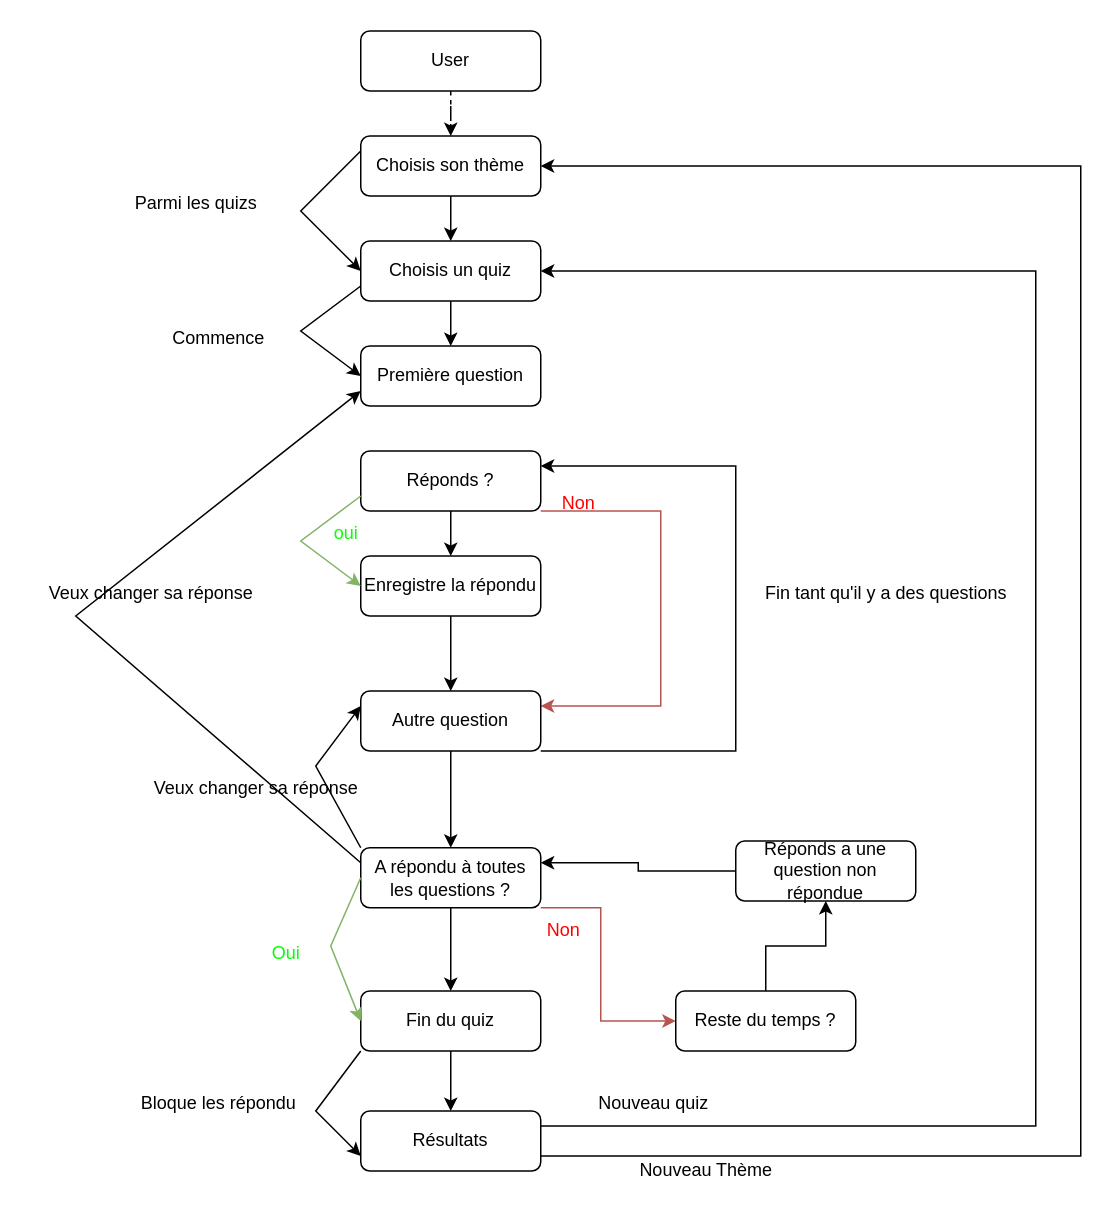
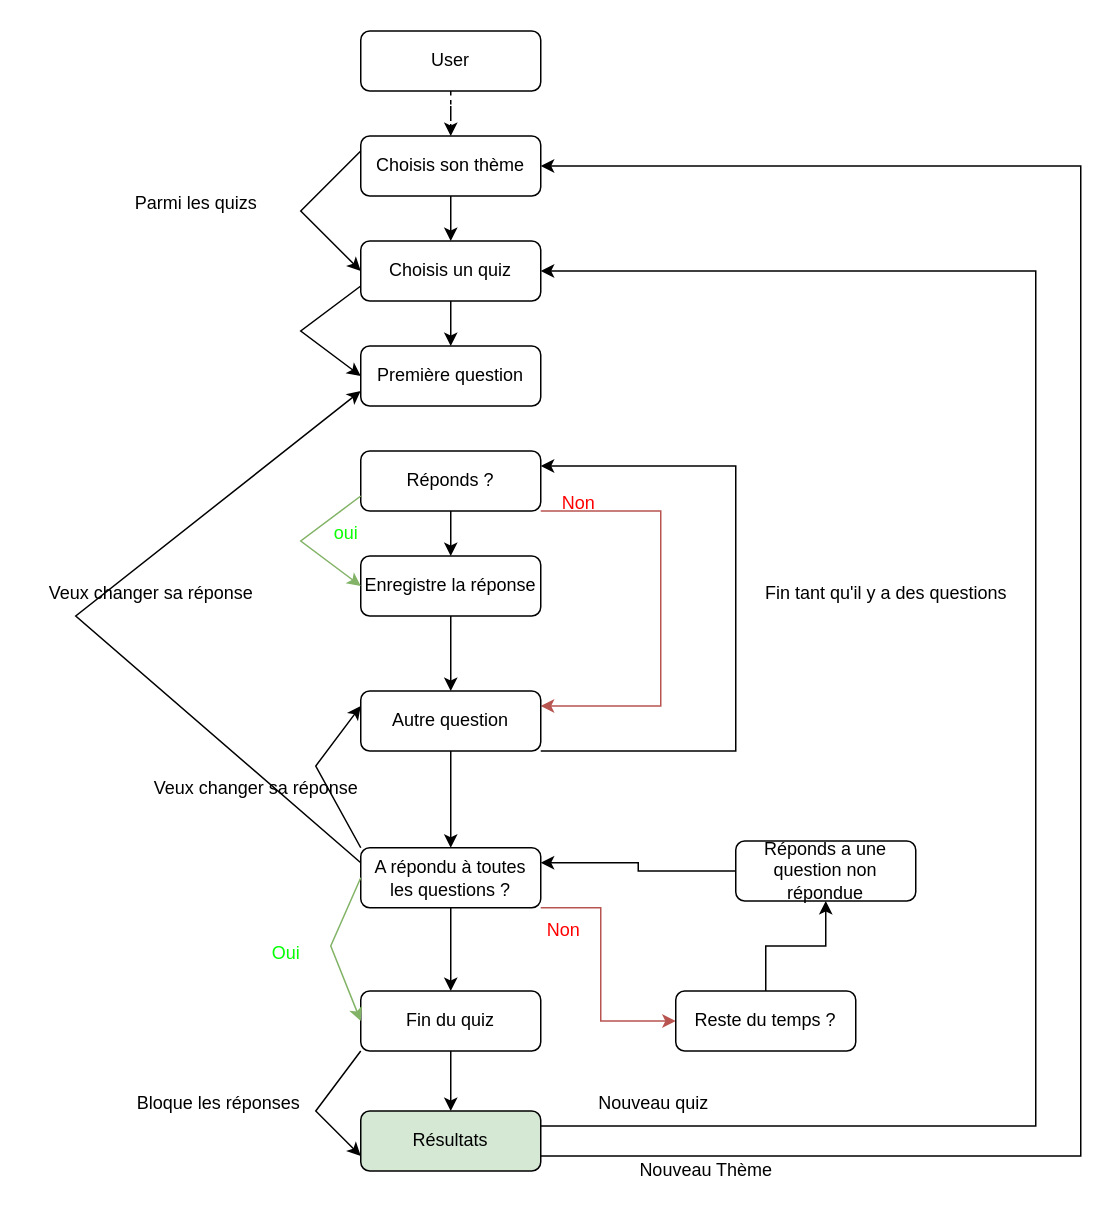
  <mxCell id="0" />
  <mxCell id="1" parent="0" />
  <mxCell id="2" value="" style="edgeStyle=orthogonalEdgeStyle;rounded=0;orthogonalLoop=1;jettySize=auto;html=1;dashed=1;" parent="1" source="3" target="5" edge="1"><mxGeometry relative="1" as="geometry" /></mxCell>
  <mxCell id="3" value="User" style="rounded=1;whiteSpace=wrap;html=1;fontSize=12;glass=0;strokeWidth=1;shadow=0;" parent="1" vertex="1"><mxGeometry x="240" y="20" width="120" height="40" as="geometry" /></mxCell>
  <mxCell id="4" value="" style="edgeStyle=orthogonalEdgeStyle;rounded=0;orthogonalLoop=1;jettySize=auto;html=1;" parent="1" source="5" target="8" edge="1"><mxGeometry relative="1" as="geometry" /></mxCell>
  <mxCell id="5" value="Choisis son thème " style="rounded=1;whiteSpace=wrap;html=1;fontSize=12;glass=0;strokeWidth=1;shadow=0;" parent="1" vertex="1"><mxGeometry x="240" y="90" width="120" height="40" as="geometry" /></mxCell>
  <mxCell id="6" value="" style="endArrow=classic;html=1;rounded=0;exitX=0;exitY=0.25;exitDx=0;exitDy=0;entryX=0;entryY=0.5;entryDx=0;entryDy=0;" parent="1" source="5" target="8" edge="1"><mxGeometry width="50" height="50" relative="1" as="geometry"><mxPoint x="150" y="150" as="sourcePoint" /><mxPoint x="240" y="260" as="targetPoint" /><Array as="points"><mxPoint x="200" y="140" /></Array></mxGeometry></mxCell>
  <mxCell id="7" value="" style="edgeStyle=orthogonalEdgeStyle;rounded=0;orthogonalLoop=1;jettySize=auto;html=1;" parent="1" source="8" target="10" edge="1"><mxGeometry relative="1" as="geometry" /></mxCell>
  <mxCell id="8" value="Choisis un quiz" style="rounded=1;whiteSpace=wrap;html=1;fontSize=12;glass=0;strokeWidth=1;shadow=0;" parent="1" vertex="1"><mxGeometry x="240" y="160" width="120" height="40" as="geometry" /></mxCell>
  <mxCell id="9" value="Parmi les quizs" style="text;html=1;align=center;verticalAlign=middle;resizable=0;points=[];autosize=1;strokeColor=none;fillColor=none;" parent="1" vertex="1"><mxGeometry x="80" y="120" width="100" height="30" as="geometry" /></mxCell>
  <mxCell id="10" value="Première question" style="rounded=1;whiteSpace=wrap;html=1;fontSize=12;glass=0;strokeWidth=1;shadow=0;" parent="1" vertex="1"><mxGeometry x="240" y="230" width="120" height="40" as="geometry" /></mxCell>
  <mxCell id="11" value="" style="edgeStyle=orthogonalEdgeStyle;rounded=0;orthogonalLoop=1;jettySize=auto;html=1;" parent="1" source="12" target="13" edge="1"><mxGeometry relative="1" as="geometry" /></mxCell>
  <mxCell id="12" value="Réponds ?" style="rounded=1;whiteSpace=wrap;html=1;fontSize=12;glass=0;strokeWidth=1;shadow=0;" parent="1" vertex="1"><mxGeometry x="240" y="300" width="120" height="40" as="geometry" /></mxCell>
- <mxCell id="13" value="Enregistre la répondu" style="rounded=1;whiteSpace=wrap;html=1;fontSize=12;glass=0;strokeWidth=1;shadow=0;" parent="1" vertex="1"><mxGeometry x="240" y="370" width="120" height="40" as="geometry" /></mxCell>
+ <mxCell id="13" value="Enregistre la réponse" style="rounded=1;whiteSpace=wrap;html=1;fontSize=12;glass=0;strokeWidth=1;shadow=0;" parent="1" vertex="1"><mxGeometry x="240" y="370" width="120" height="40" as="geometry" /></mxCell>
  <mxCell id="14" value="" style="edgeStyle=orthogonalEdgeStyle;rounded=0;orthogonalLoop=1;jettySize=auto;html=1;" parent="1" source="16" target="18" edge="1"><mxGeometry relative="1" as="geometry" /></mxCell>
  <mxCell id="15" value="" style="edgeStyle=orthogonalEdgeStyle;rounded=0;orthogonalLoop=1;jettySize=auto;html=1;exitX=1;exitY=1;exitDx=0;exitDy=0;fillColor=#f8cecc;strokeColor=#b85450;" edge="1" parent="1" source="16" target="36"><mxGeometry relative="1" as="geometry"><Array as="points"><mxPoint x="400" y="605" /><mxPoint x="400" y="680" /></Array></mxGeometry></mxCell>
  <mxCell id="16" value="&lt;div&gt;A répondu à toutes les questions ?&lt;br&gt;&lt;/div&gt;" style="rounded=1;whiteSpace=wrap;html=1;fontSize=12;glass=0;strokeWidth=1;shadow=0;" parent="1" vertex="1"><mxGeometry x="240" y="564.5" width="120" height="40" as="geometry" /></mxCell>
  <mxCell id="17" value="" style="edgeStyle=orthogonalEdgeStyle;rounded=0;orthogonalLoop=1;jettySize=auto;html=1;" parent="1" source="18" target="19" edge="1"><mxGeometry relative="1" as="geometry" /></mxCell>
  <mxCell id="18" value="&lt;div&gt;Fin du quiz&lt;br&gt;&lt;/div&gt;" style="rounded=1;whiteSpace=wrap;html=1;fontSize=12;glass=0;strokeWidth=1;shadow=0;" parent="1" vertex="1"><mxGeometry x="240" y="660" width="120" height="40" as="geometry" /></mxCell>
- <mxCell id="19" value="&lt;div&gt;Résultats&lt;/div&gt;" style="rounded=1;whiteSpace=wrap;html=1;fontSize=12;glass=0;strokeWidth=1;shadow=0;" parent="1" vertex="1"><mxGeometry x="240" y="740" width="120" height="40" as="geometry" /></mxCell>
+ <mxCell id="19" value="&lt;div&gt;Résultats&lt;/div&gt;" style="rounded=1;whiteSpace=wrap;html=1;fontSize=12;glass=0;strokeWidth=1;shadow=0;fillColor=#d5e8d4;" parent="1" vertex="1"><mxGeometry x="240" y="740" width="120" height="40" as="geometry" /></mxCell>
  <mxCell id="20" value="" style="endArrow=classic;html=1;rounded=0;exitX=0;exitY=0.75;exitDx=0;exitDy=0;entryX=0;entryY=0.5;entryDx=0;entryDy=0;" parent="1" source="8" target="10" edge="1"><mxGeometry width="50" height="50" relative="1" as="geometry"><mxPoint x="130" y="370" as="sourcePoint" /><mxPoint x="180" y="320" as="targetPoint" /><Array as="points"><mxPoint x="200" y="220" /></Array></mxGeometry></mxCell>
- <mxCell id="21" value="Commence" style="text;html=1;align=center;verticalAlign=middle;resizable=0;points=[];autosize=1;strokeColor=none;fillColor=none;" parent="1" vertex="1"><mxGeometry x="105" y="210" width="80" height="30" as="geometry" /></mxCell>
  <mxCell id="22" value="" style="endArrow=classic;html=1;rounded=0;exitX=0;exitY=0.75;exitDx=0;exitDy=0;entryX=0;entryY=0.5;entryDx=0;entryDy=0;fillColor=#d5e8d4;strokeColor=#82b366;" parent="1" source="12" target="13" edge="1"><mxGeometry width="50" height="50" relative="1" as="geometry"><mxPoint x="240" y="400" as="sourcePoint" /><mxPoint x="240" y="500" as="targetPoint" /><Array as="points"><mxPoint x="200" y="360" /></Array></mxGeometry></mxCell>
  <mxCell id="23" value="oui" style="text;html=1;align=center;verticalAlign=middle;resizable=0;points=[];autosize=1;strokeColor=none;fillColor=none;fontColor=#09FF00;" parent="1" vertex="1"><mxGeometry x="210" y="340" width="40" height="30" as="geometry" /></mxCell>
  <mxCell id="24" value="" style="endArrow=classic;html=1;rounded=0;exitX=0;exitY=0.5;exitDx=0;exitDy=0;entryX=0;entryY=0.5;entryDx=0;entryDy=0;fillColor=#d5e8d4;strokeColor=#82b366;" parent="1" source="16" target="18" edge="1"><mxGeometry width="50" height="50" relative="1" as="geometry"><mxPoint x="110" y="730" as="sourcePoint" /><mxPoint x="230" y="760" as="targetPoint" /><Array as="points"><mxPoint x="220" y="630" /></Array></mxGeometry></mxCell>
  <mxCell id="25" value="Oui" style="text;html=1;align=center;verticalAlign=middle;resizable=0;points=[];autosize=1;strokeColor=none;fillColor=none;fontColor=#00FF00;" parent="1" vertex="1"><mxGeometry x="170" y="620" width="40" height="30" as="geometry" /></mxCell>
  <mxCell id="26" value="" style="endArrow=classic;html=1;rounded=0;entryX=0;entryY=0.75;entryDx=0;entryDy=0;exitX=0;exitY=1;exitDx=0;exitDy=0;" parent="1" source="18" target="19" edge="1"><mxGeometry width="50" height="50" relative="1" as="geometry"><mxPoint x="45" y="920" as="sourcePoint" /><mxPoint x="240" y="850" as="targetPoint" /><Array as="points"><mxPoint x="210" y="740" /></Array></mxGeometry></mxCell>
- <mxCell id="27" value="Bloque les répondu" style="text;html=1;align=center;verticalAlign=middle;resizable=0;points=[];autosize=1;strokeColor=none;fillColor=none;" parent="1" vertex="1"><mxGeometry x="80" y="720" width="130" height="30" as="geometry" /></mxCell>
+ <mxCell id="27" value="Bloque les réponses" style="text;html=1;align=center;verticalAlign=middle;resizable=0;points=[];autosize=1;strokeColor=none;fillColor=none;" parent="1" vertex="1"><mxGeometry x="80" y="720" width="130" height="30" as="geometry" /></mxCell>
  <mxCell id="28" value="" style="edgeStyle=orthogonalEdgeStyle;rounded=0;orthogonalLoop=1;jettySize=auto;html=1;exitX=1;exitY=1;exitDx=0;exitDy=0;entryX=1;entryY=0.25;entryDx=0;entryDy=0;fillColor=#f8cecc;strokeColor=#b85450;" parent="1" source="12" edge="1" target="29"><mxGeometry relative="1" as="geometry"><mxPoint x="400" y="410" as="sourcePoint" /><mxPoint x="440" y="360" as="targetPoint" /><Array as="points"><mxPoint x="440" y="340" /><mxPoint x="440" y="470" /></Array></mxGeometry></mxCell>
  <mxCell id="29" value="Autre question" style="rounded=1;whiteSpace=wrap;html=1;fontSize=12;glass=0;strokeWidth=1;shadow=0;" parent="1" vertex="1"><mxGeometry x="240" y="460" width="120" height="40" as="geometry" /></mxCell>
  <mxCell id="30" value="" style="edgeStyle=orthogonalEdgeStyle;rounded=0;orthogonalLoop=1;jettySize=auto;html=1;exitX=0.5;exitY=1;exitDx=0;exitDy=0;entryX=0.5;entryY=0;entryDx=0;entryDy=0;" parent="1" source="13" target="29" edge="1"><mxGeometry relative="1" as="geometry"><mxPoint x="550" y="400" as="sourcePoint" /><mxPoint x="320" y="450" as="targetPoint" /></mxGeometry></mxCell>
  <mxCell id="31" value="Non" style="text;html=1;align=center;verticalAlign=middle;resizable=0;points=[];autosize=1;fontColor=#FF0000;" vertex="1" parent="1"><mxGeometry x="360" y="320" width="50" height="30" as="geometry" /></mxCell>
  <mxCell id="32" value="" style="endArrow=classic;html=1;rounded=0;exitX=1;exitY=1;exitDx=0;exitDy=0;entryX=1;entryY=0.25;entryDx=0;entryDy=0;" edge="1" parent="1" source="29" target="12"><mxGeometry width="50" height="50" relative="1" as="geometry"><mxPoint x="490" y="550" as="sourcePoint" /><mxPoint x="490" y="290" as="targetPoint" /><Array as="points"><mxPoint x="490" y="500" /><mxPoint x="490" y="310" /></Array></mxGeometry></mxCell>
  <mxCell id="33" value="Fin tant qu'il y a des questions" style="text;html=1;align=center;verticalAlign=middle;resizable=0;points=[];autosize=1;strokeColor=none;fillColor=none;" vertex="1" parent="1"><mxGeometry x="490" y="380" width="200" height="30" as="geometry" /></mxCell>
  <mxCell id="34" value="" style="edgeStyle=orthogonalEdgeStyle;rounded=0;orthogonalLoop=1;jettySize=auto;html=1;exitX=0.5;exitY=1;exitDx=0;exitDy=0;entryX=0.5;entryY=0;entryDx=0;entryDy=0;" edge="1" parent="1" source="29" target="16"><mxGeometry relative="1" as="geometry"><mxPoint x="300" y="510" as="sourcePoint" /><mxPoint x="299.5" y="555" as="targetPoint" /></mxGeometry></mxCell>
  <mxCell id="35" value="" style="edgeStyle=orthogonalEdgeStyle;rounded=0;orthogonalLoop=1;jettySize=auto;html=1;" edge="1" parent="1" source="36" target="43"><mxGeometry relative="1" as="geometry" /></mxCell>
  <mxCell id="36" value="&lt;div&gt;Reste du temps ?&lt;br&gt;&lt;/div&gt;" style="rounded=1;whiteSpace=wrap;html=1;fontSize=12;glass=0;strokeWidth=1;shadow=0;" vertex="1" parent="1"><mxGeometry x="450" y="660" width="120" height="40" as="geometry" /></mxCell>
  <mxCell id="37" value="" style="endArrow=classic;html=1;rounded=0;exitX=0;exitY=0.25;exitDx=0;exitDy=0;entryX=0;entryY=0.75;entryDx=0;entryDy=0;" edge="1" parent="1" source="16" target="10"><mxGeometry width="50" height="50" relative="1" as="geometry"><mxPoint x="310" y="500" as="sourcePoint" /><mxPoint x="360" y="450" as="targetPoint" /><Array as="points"><mxPoint x="50" y="410" /></Array></mxGeometry></mxCell>
  <mxCell id="38" value="Veux changer sa réponse" style="text;html=1;align=center;verticalAlign=middle;resizable=0;points=[];autosize=1;strokeColor=none;fillColor=none;" vertex="1" parent="1"><mxGeometry x="20" y="380" width="160" height="30" as="geometry" /></mxCell>
  <mxCell id="39" value="" style="endArrow=classic;html=1;rounded=0;exitX=0;exitY=0;exitDx=0;exitDy=0;entryX=0;entryY=0.25;entryDx=0;entryDy=0;" edge="1" parent="1" source="16" target="29"><mxGeometry width="50" height="50" relative="1" as="geometry"><mxPoint x="230" y="614.5" as="sourcePoint" /><mxPoint x="230" y="300" as="targetPoint" /><Array as="points"><mxPoint x="210" y="510" /></Array></mxGeometry></mxCell>
  <mxCell id="40" value="Veux changer sa réponse" style="text;html=1;align=center;verticalAlign=middle;resizable=0;points=[];autosize=1;strokeColor=none;fillColor=none;" vertex="1" parent="1"><mxGeometry x="90" y="510" width="160" height="30" as="geometry" /></mxCell>
  <mxCell id="41" value="Non" style="text;html=1;align=center;verticalAlign=middle;resizable=0;points=[];autosize=1;strokeColor=none;fillColor=none;fontColor=#FF0000;" vertex="1" parent="1"><mxGeometry x="350" y="604.5" width="50" height="30" as="geometry" /></mxCell>
  <mxCell id="42" value="" style="edgeStyle=orthogonalEdgeStyle;rounded=0;orthogonalLoop=1;jettySize=auto;html=1;entryX=1;entryY=0.25;entryDx=0;entryDy=0;" edge="1" parent="1" source="43" target="16"><mxGeometry relative="1" as="geometry" /></mxCell>
  <mxCell id="43" value="&lt;div&gt;Réponds a une question non répondue&lt;br&gt;&lt;/div&gt;" style="rounded=1;whiteSpace=wrap;html=1;fontSize=12;glass=0;strokeWidth=1;shadow=0;" vertex="1" parent="1"><mxGeometry x="490" y="560" width="120" height="40" as="geometry" /></mxCell>
  <mxCell id="44" value="" style="endArrow=classic;html=1;rounded=0;fontColor=#00FF00;exitX=1;exitY=0.75;exitDx=0;exitDy=0;entryX=1;entryY=0.5;entryDx=0;entryDy=0;" edge="1" parent="1" source="19" target="5"><mxGeometry width="50" height="50" relative="1" as="geometry"><mxPoint x="420" y="810" as="sourcePoint" /><mxPoint x="720" y="440" as="targetPoint" /><Array as="points"><mxPoint x="720" y="770" /><mxPoint x="720" y="110" /></Array></mxGeometry></mxCell>
  <mxCell id="45" value="&lt;font color=&quot;#000000&quot;&gt;Nouveau Thème&lt;/font&gt;" style="text;html=1;align=center;verticalAlign=middle;resizable=0;points=[];autosize=1;strokeColor=none;fillColor=none;fontColor=#00FF00;" vertex="1" parent="1"><mxGeometry x="415" y="765" width="110" height="30" as="geometry" /></mxCell>
  <mxCell id="46" value="" style="endArrow=classic;html=1;rounded=0;fontColor=#00FF00;exitX=1;exitY=0.75;exitDx=0;exitDy=0;entryX=1;entryY=0.5;entryDx=0;entryDy=0;" edge="1" parent="1" target="8"><mxGeometry width="50" height="50" relative="1" as="geometry"><mxPoint x="360" y="750" as="sourcePoint" /><mxPoint x="360" y="90" as="targetPoint" /><Array as="points"><mxPoint x="690" y="750" /><mxPoint x="690" y="180" /></Array></mxGeometry></mxCell>
  <mxCell id="47" value="&lt;font color=&quot;#000000&quot;&gt;Nouveau quiz&lt;br&gt;&lt;/font&gt;" style="text;html=1;align=center;verticalAlign=middle;resizable=0;points=[];autosize=1;strokeColor=none;fillColor=none;fontColor=#00FF00;" vertex="1" parent="1"><mxGeometry x="385" y="720" width="100" height="30" as="geometry" /></mxCell>
